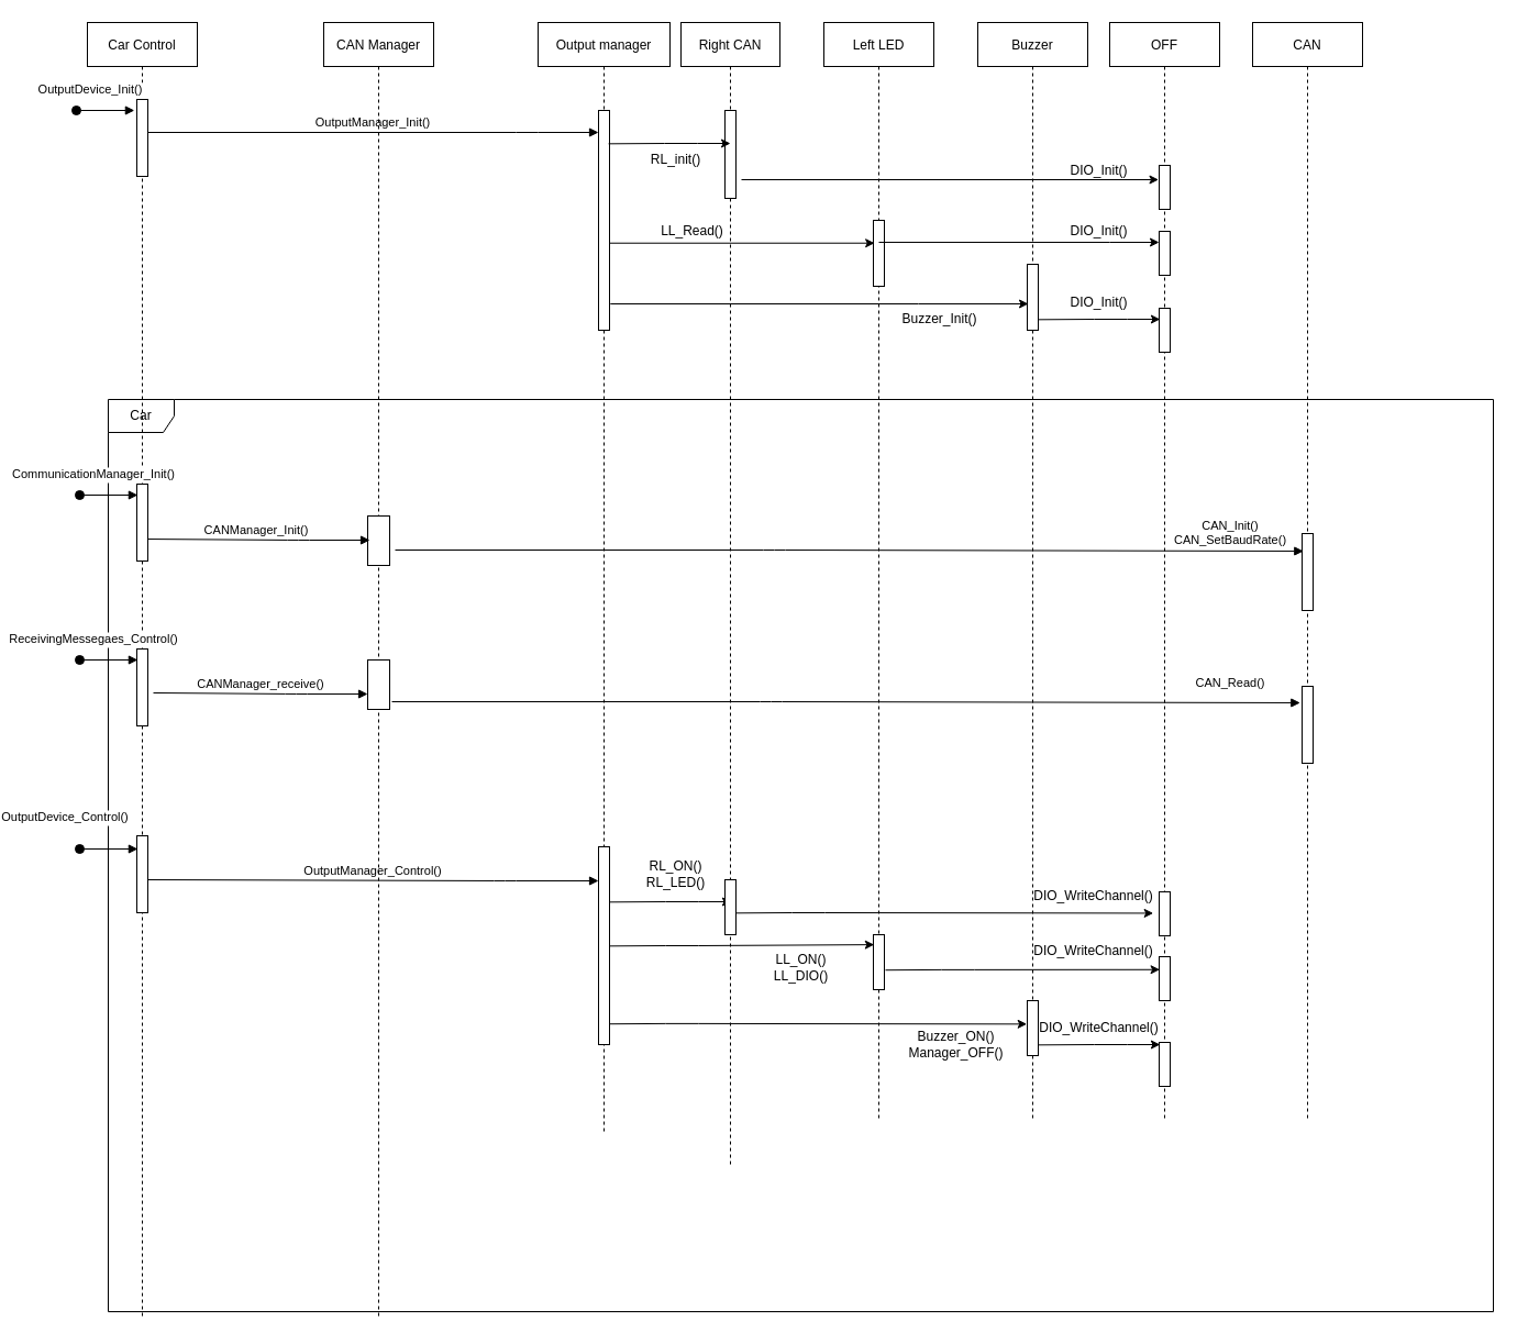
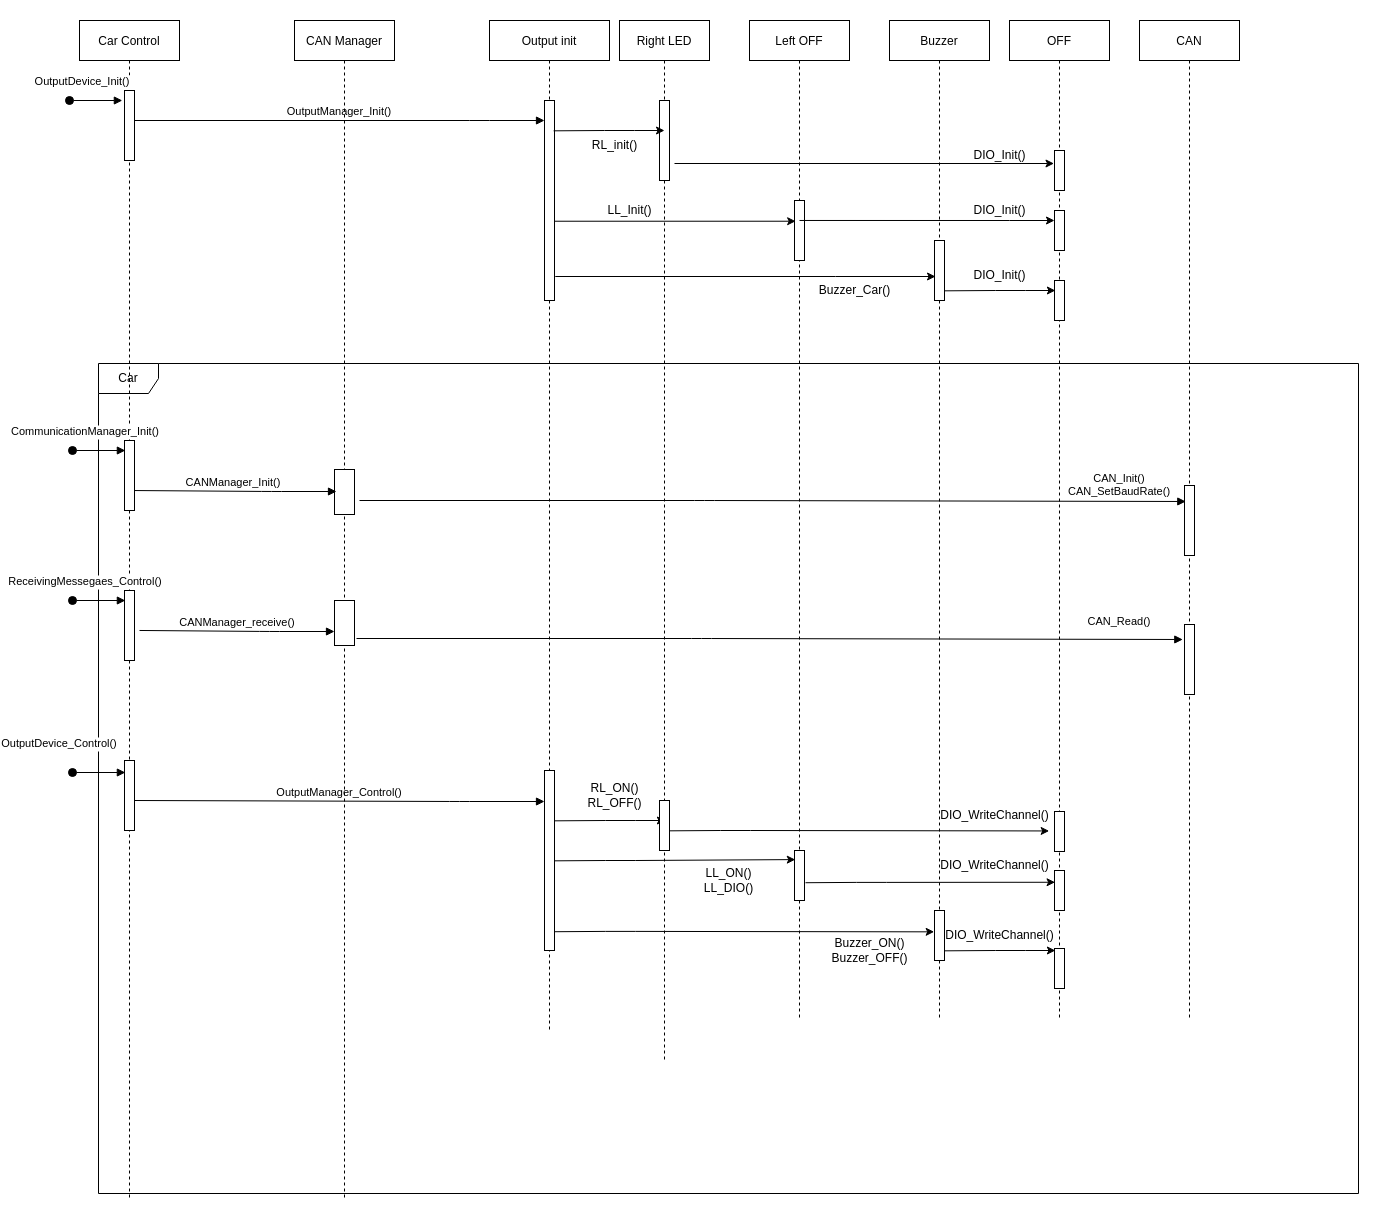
  <mxCell id="0" />
  <mxCell id="1" parent="0" />
  <mxCell id="2" value="Car" style="shape=umlFrame;whiteSpace=wrap;html=1;" vertex="1" parent="1"><mxGeometry x="49" y="363" width="1260" height="830" as="geometry" /></mxCell>
  <mxCell id="3" value="Car Control" style="shape=umlLifeline;perimeter=lifelinePerimeter;container=1;collapsible=0;recursiveResize=0;rounded=0;shadow=0;strokeWidth=1;" parent="1" vertex="1"><mxGeometry x="30" y="20" width="100" height="1180" as="geometry" /></mxCell>
  <mxCell id="4" value="" style="points=[];perimeter=orthogonalPerimeter;rounded=0;shadow=0;strokeWidth=1;" parent="3" vertex="1"><mxGeometry x="45" y="70" width="10" height="70" as="geometry" /></mxCell>
  <mxCell id="5" value="CommunicationManager_Init()" style="verticalAlign=bottom;startArrow=oval;endArrow=block;startSize=8;shadow=0;strokeWidth=1;entryX=-0.214;entryY=0.143;entryDx=0;entryDy=0;entryPerimeter=0;" edge="1" parent="3"><mxGeometry x="-0.5" y="10" relative="1" as="geometry"><mxPoint x="-7" y="430" as="sourcePoint" /><mxPoint x="45.86" y="430.01" as="targetPoint" /><mxPoint as="offset" /></mxGeometry></mxCell>
  <mxCell id="6" value="ReceivingMessegaes_Control()" style="verticalAlign=bottom;startArrow=oval;endArrow=block;startSize=8;shadow=0;strokeWidth=1;entryX=-0.214;entryY=0.143;entryDx=0;entryDy=0;entryPerimeter=0;" edge="1" parent="3"><mxGeometry x="-0.5" y="10" relative="1" as="geometry"><mxPoint x="-7" y="580.0" as="sourcePoint" /><mxPoint x="45.86" y="580.01" as="targetPoint" /><mxPoint as="offset" /></mxGeometry></mxCell>
  <mxCell id="7" value="" style="points=[];perimeter=orthogonalPerimeter;rounded=0;shadow=0;strokeWidth=1;" vertex="1" parent="3"><mxGeometry x="45" y="570" width="10" height="70" as="geometry" /></mxCell>
  <mxCell id="8" value="OutputDevice_Control()" style="verticalAlign=bottom;startArrow=oval;endArrow=block;startSize=8;shadow=0;strokeWidth=1;entryX=-0.214;entryY=0.143;entryDx=0;entryDy=0;entryPerimeter=0;" edge="1" parent="3"><mxGeometry x="-1" y="24" relative="1" as="geometry"><mxPoint x="-7" y="752.0" as="sourcePoint" /><mxPoint x="45.86" y="752.01" as="targetPoint" /><mxPoint x="-13" y="4" as="offset" /></mxGeometry></mxCell>
  <mxCell id="9" value="" style="points=[];perimeter=orthogonalPerimeter;rounded=0;shadow=0;strokeWidth=1;" vertex="1" parent="3"><mxGeometry x="45" y="740" width="10" height="70" as="geometry" /></mxCell>
  <mxCell id="10" value="OutputManager_Control()" style="verticalAlign=bottom;endArrow=block;shadow=0;strokeWidth=1;exitX=1.5;exitY=0.571;exitDx=0;exitDy=0;exitPerimeter=0;" edge="1" parent="3" target="23"><mxGeometry relative="1" as="geometry"><mxPoint x="55" y="780.0" as="sourcePoint" /><mxPoint x="250" y="781.03" as="targetPoint" /><Array as="points"><mxPoint x="380" y="781" /></Array></mxGeometry></mxCell>
  <mxCell id="11" value="OutputManager_Init()" style="verticalAlign=bottom;endArrow=block;shadow=0;strokeWidth=1;" parent="1" source="4" target="18" edge="1"><mxGeometry relative="1" as="geometry"><mxPoint x="185" y="100" as="sourcePoint" /><Array as="points"><mxPoint x="430" y="120" /></Array></mxGeometry></mxCell>
  <mxCell id="12" value="CAN Manager" style="shape=umlLifeline;perimeter=lifelinePerimeter;container=1;collapsible=0;recursiveResize=0;rounded=0;shadow=0;strokeWidth=1;" vertex="1" parent="1"><mxGeometry x="245" y="20" width="100" height="1180" as="geometry" /></mxCell>
  <mxCell id="13" value="" style="points=[];perimeter=orthogonalPerimeter;rounded=0;shadow=0;strokeWidth=1;direction=south;" vertex="1" parent="12"><mxGeometry x="40" y="449" width="20" height="45" as="geometry" /></mxCell>
  <mxCell id="14" value="CANManager_Init()" style="verticalAlign=bottom;endArrow=block;shadow=0;strokeWidth=1;" edge="1" parent="12"><mxGeometry relative="1" as="geometry"><mxPoint x="-165" y="470" as="sourcePoint" /><mxPoint x="42" y="471" as="targetPoint" /><Array as="points"><mxPoint x="-23" y="471" /></Array></mxGeometry></mxCell>
  <mxCell id="15" value="" style="points=[];perimeter=orthogonalPerimeter;rounded=0;shadow=0;strokeWidth=1;direction=south;" vertex="1" parent="12"><mxGeometry x="40" y="580" width="20" height="45" as="geometry" /></mxCell>
  <mxCell id="16" value="CANManager_receive()" style="verticalAlign=bottom;endArrow=block;shadow=0;strokeWidth=1;exitX=1.5;exitY=0.571;exitDx=0;exitDy=0;exitPerimeter=0;" edge="1" parent="12" source="7"><mxGeometry relative="1" as="geometry"><mxPoint x="-155" y="610" as="sourcePoint" /><mxPoint x="40" y="611" as="targetPoint" /><Array as="points"><mxPoint x="-25" y="611" /></Array></mxGeometry></mxCell>
- <mxCell id="17" value="Output manager" style="shape=umlLifeline;perimeter=lifelinePerimeter;container=1;collapsible=0;recursiveResize=0;rounded=0;shadow=0;strokeWidth=1;" vertex="1" parent="1"><mxGeometry x="440" y="20" width="120" height="1010" as="geometry" /></mxCell>
+ <mxCell id="17" value="Output init" style="shape=umlLifeline;perimeter=lifelinePerimeter;container=1;collapsible=0;recursiveResize=0;rounded=0;shadow=0;strokeWidth=1;" vertex="1" parent="1"><mxGeometry x="440" y="20" width="120" height="1010" as="geometry" /></mxCell>
  <mxCell id="18" value="" style="points=[];perimeter=orthogonalPerimeter;rounded=0;shadow=0;strokeWidth=1;" vertex="1" parent="17"><mxGeometry x="55" y="80" width="10" height="200" as="geometry" /></mxCell>
  <mxCell id="19" value="" style="endArrow=classic;html=1;rounded=0;exitX=0.076;exitY=1.011;exitDx=0;exitDy=0;exitPerimeter=0;" edge="1" parent="17"><mxGeometry width="50" height="50" relative="1" as="geometry"><mxPoint x="65" y="800.33" as="sourcePoint" /><mxPoint x="175.88" y="800" as="targetPoint" /><Array as="points"><mxPoint x="115.88" y="800" /><mxPoint x="145.88" y="800" /></Array></mxGeometry></mxCell>
  <mxCell id="20" value="" style="endArrow=classic;html=1;rounded=0;exitX=0.076;exitY=1.011;exitDx=0;exitDy=0;exitPerimeter=0;entryX=0.078;entryY=0.182;entryDx=0;entryDy=0;entryPerimeter=0;" edge="1" parent="17" target="28"><mxGeometry width="50" height="50" relative="1" as="geometry"><mxPoint x="65" y="840.33" as="sourcePoint" /><mxPoint x="175.88" y="840" as="targetPoint" /><Array as="points"><mxPoint x="115.88" y="840" /><mxPoint x="145.88" y="840" /></Array></mxGeometry></mxCell>
- <mxCell id="21" value="Right CAN" style="shape=umlLifeline;perimeter=lifelinePerimeter;container=1;collapsible=0;recursiveResize=0;rounded=0;shadow=0;strokeWidth=1;" vertex="1" parent="1"><mxGeometry x="570" y="20" width="90" height="1040" as="geometry" /></mxCell>
+ <mxCell id="21" value="Right LED" style="shape=umlLifeline;perimeter=lifelinePerimeter;container=1;collapsible=0;recursiveResize=0;rounded=0;shadow=0;strokeWidth=1;" vertex="1" parent="1"><mxGeometry x="570" y="20" width="90" height="1040" as="geometry" /></mxCell>
  <mxCell id="22" value="" style="points=[];perimeter=orthogonalPerimeter;rounded=0;shadow=0;strokeWidth=1;" vertex="1" parent="21"><mxGeometry x="40" y="80" width="10" height="80" as="geometry" /></mxCell>
  <mxCell id="23" value="" style="points=[];perimeter=orthogonalPerimeter;rounded=0;shadow=0;strokeWidth=1;" vertex="1" parent="21"><mxGeometry x="-75" y="750" width="10" height="180" as="geometry" /></mxCell>
  <mxCell id="24" value="" style="points=[];perimeter=orthogonalPerimeter;rounded=0;shadow=0;strokeWidth=1;" vertex="1" parent="21"><mxGeometry x="40" y="780" width="10" height="50" as="geometry" /></mxCell>
  <mxCell id="25" value="CAN_Init()&#10;CAN_SetBaudRate()" style="verticalAlign=bottom;endArrow=block;shadow=0;strokeWidth=1;entryX=0.463;entryY=0.481;entryDx=0;entryDy=0;entryPerimeter=0;" edge="1" parent="21" target="43"><mxGeometry x="0.84" y="1" relative="1" as="geometry"><mxPoint x="-260" y="480" as="sourcePoint" /><mxPoint x="150.0" y="480" as="targetPoint" /><Array as="points"><mxPoint x="85" y="480" /></Array><mxPoint as="offset" /></mxGeometry></mxCell>
- <mxCell id="26" value="Left LED" style="shape=umlLifeline;perimeter=lifelinePerimeter;container=1;collapsible=0;recursiveResize=0;rounded=0;shadow=0;strokeWidth=1;" vertex="1" parent="1"><mxGeometry x="700" y="20" width="100" height="1000" as="geometry" /></mxCell>
+ <mxCell id="26" value="Left OFF" style="shape=umlLifeline;perimeter=lifelinePerimeter;container=1;collapsible=0;recursiveResize=0;rounded=0;shadow=0;strokeWidth=1;" vertex="1" parent="1"><mxGeometry x="700" y="20" width="100" height="1000" as="geometry" /></mxCell>
  <mxCell id="27" value="" style="points=[];perimeter=orthogonalPerimeter;rounded=0;shadow=0;strokeWidth=1;" vertex="1" parent="26"><mxGeometry x="45" y="180" width="10" height="60" as="geometry" /></mxCell>
  <mxCell id="28" value="" style="points=[];perimeter=orthogonalPerimeter;rounded=0;shadow=0;strokeWidth=1;" vertex="1" parent="26"><mxGeometry x="45" y="830" width="10" height="50" as="geometry" /></mxCell>
  <mxCell id="29" value="" style="endArrow=classic;html=1;rounded=0;exitX=0.076;exitY=1.011;exitDx=0;exitDy=0;exitPerimeter=0;entryX=-0.033;entryY=0.427;entryDx=0;entryDy=0;entryPerimeter=0;" edge="1" parent="26"><mxGeometry width="50" height="50" relative="1" as="geometry"><mxPoint x="-80" y="810.33" as="sourcePoint" /><mxPoint x="299.67" y="810.45" as="targetPoint" /><Array as="points"><mxPoint x="-29.12" y="810" /><mxPoint x="0.88" y="810" /></Array></mxGeometry></mxCell>
  <mxCell id="30" value="Buzzer" style="shape=umlLifeline;perimeter=lifelinePerimeter;container=1;collapsible=0;recursiveResize=0;rounded=0;shadow=0;strokeWidth=1;" vertex="1" parent="1"><mxGeometry x="840" y="20" width="100" height="1000" as="geometry" /></mxCell>
  <mxCell id="31" value="" style="points=[];perimeter=orthogonalPerimeter;rounded=0;shadow=0;strokeWidth=1;" vertex="1" parent="30"><mxGeometry x="45" y="220" width="10" height="60" as="geometry" /></mxCell>
  <mxCell id="32" value="" style="endArrow=classic;html=1;rounded=0;exitX=0.076;exitY=1.011;exitDx=0;exitDy=0;exitPerimeter=0;" edge="1" parent="30"><mxGeometry width="50" height="50" relative="1" as="geometry"><mxPoint x="55.0" y="270.33" as="sourcePoint" /><mxPoint x="165.88" y="270" as="targetPoint" /><Array as="points"><mxPoint x="105.88" y="270" /><mxPoint x="135.88" y="270" /></Array></mxGeometry></mxCell>
  <mxCell id="33" value="" style="points=[];perimeter=orthogonalPerimeter;rounded=0;shadow=0;strokeWidth=1;" vertex="1" parent="30"><mxGeometry x="45" y="890" width="10" height="50" as="geometry" /></mxCell>
  <mxCell id="34" value="" style="endArrow=classic;html=1;rounded=0;exitX=0.076;exitY=1.011;exitDx=0;exitDy=0;exitPerimeter=0;entryX=0.057;entryY=0.294;entryDx=0;entryDy=0;entryPerimeter=0;" edge="1" parent="30" target="41"><mxGeometry width="50" height="50" relative="1" as="geometry"><mxPoint x="-84" y="862.23" as="sourcePoint" /><mxPoint x="156.78" y="861.0" as="targetPoint" /><Array as="points"><mxPoint x="-33.12" y="861.9" /><mxPoint x="-3.12" y="861.9" /></Array></mxGeometry></mxCell>
  <mxCell id="35" value="" style="endArrow=classic;html=1;rounded=0;exitX=0.076;exitY=1.011;exitDx=0;exitDy=0;exitPerimeter=0;" edge="1" parent="30"><mxGeometry width="50" height="50" relative="1" as="geometry"><mxPoint x="55" y="930.33" as="sourcePoint" /><mxPoint x="165.88" y="930" as="targetPoint" /><Array as="points"><mxPoint x="105.88" y="930" /><mxPoint x="135.88" y="930" /></Array></mxGeometry></mxCell>
  <mxCell id="36" value="OFF" style="shape=umlLifeline;perimeter=lifelinePerimeter;container=1;collapsible=0;recursiveResize=0;rounded=0;shadow=0;strokeWidth=1;" vertex="1" parent="1"><mxGeometry x="960" y="20" width="100" height="1000" as="geometry" /></mxCell>
  <mxCell id="37" value="" style="points=[];perimeter=orthogonalPerimeter;rounded=0;shadow=0;strokeWidth=1;" vertex="1" parent="36"><mxGeometry x="45" y="130" width="10" height="40" as="geometry" /></mxCell>
  <mxCell id="38" value="" style="points=[];perimeter=orthogonalPerimeter;rounded=0;shadow=0;strokeWidth=1;" vertex="1" parent="36"><mxGeometry x="45" y="190" width="10" height="40" as="geometry" /></mxCell>
  <mxCell id="39" value="" style="points=[];perimeter=orthogonalPerimeter;rounded=0;shadow=0;strokeWidth=1;" vertex="1" parent="36"><mxGeometry x="45" y="260" width="10" height="40" as="geometry" /></mxCell>
  <mxCell id="40" value="" style="points=[];perimeter=orthogonalPerimeter;rounded=0;shadow=0;strokeWidth=1;" vertex="1" parent="36"><mxGeometry x="45" y="791" width="10" height="40" as="geometry" /></mxCell>
  <mxCell id="41" value="" style="points=[];perimeter=orthogonalPerimeter;rounded=0;shadow=0;strokeWidth=1;" vertex="1" parent="36"><mxGeometry x="45" y="850" width="10" height="40" as="geometry" /></mxCell>
  <mxCell id="42" value="" style="points=[];perimeter=orthogonalPerimeter;rounded=0;shadow=0;strokeWidth=1;" vertex="1" parent="36"><mxGeometry x="45" y="928" width="10" height="40" as="geometry" /></mxCell>
  <mxCell id="43" value="CAN" style="shape=umlLifeline;perimeter=lifelinePerimeter;container=1;collapsible=0;recursiveResize=0;rounded=0;shadow=0;strokeWidth=1;" vertex="1" parent="1"><mxGeometry x="1090" y="20" width="100" height="1000" as="geometry" /></mxCell>
  <mxCell id="44" value="" style="points=[];perimeter=orthogonalPerimeter;rounded=0;shadow=0;strokeWidth=1;" vertex="1" parent="43"><mxGeometry x="45" y="465" width="10" height="70" as="geometry" /></mxCell>
  <mxCell id="45" value="" style="points=[];perimeter=orthogonalPerimeter;rounded=0;shadow=0;strokeWidth=1;" vertex="1" parent="43"><mxGeometry x="45" y="604" width="10" height="70" as="geometry" /></mxCell>
  <mxCell id="46" value="OutputDevice_Init()" style="verticalAlign=bottom;startArrow=oval;endArrow=block;startSize=8;shadow=0;strokeWidth=1;entryX=-0.214;entryY=0.143;entryDx=0;entryDy=0;entryPerimeter=0;" parent="1" target="4" edge="1"><mxGeometry x="-0.5" y="10" relative="1" as="geometry"><mxPoint x="20" y="100" as="sourcePoint" /><mxPoint x="75" y="110" as="targetPoint" /><mxPoint as="offset" /></mxGeometry></mxCell>
  <mxCell id="47" value="" style="endArrow=classic;html=1;rounded=0;exitX=0.076;exitY=1.011;exitDx=0;exitDy=0;exitPerimeter=0;" edge="1" parent="1"><mxGeometry width="50" height="50" relative="1" as="geometry"><mxPoint x="504.12" y="130.33" as="sourcePoint" /><mxPoint x="615" y="130" as="targetPoint" /><Array as="points"><mxPoint x="555" y="130" /><mxPoint x="585" y="130" /></Array></mxGeometry></mxCell>
  <mxCell id="48" value="" style="endArrow=classic;html=1;rounded=0;" edge="1" parent="1"><mxGeometry width="50" height="50" relative="1" as="geometry"><mxPoint x="625" y="163" as="sourcePoint" /><mxPoint x="1004.5" y="163" as="targetPoint" /></mxGeometry></mxCell>
  <mxCell id="49" value="DIO_Init()" style="text;html=1;align=center;verticalAlign=middle;resizable=0;points=[];autosize=1;strokeColor=none;fillColor=none;" vertex="1" parent="1"><mxGeometry x="910" y="140" width="80" height="30" as="geometry" /></mxCell>
  <mxCell id="50" value="" style="endArrow=classic;html=1;rounded=0;entryX=0.214;entryY=0.762;entryDx=0;entryDy=0;entryPerimeter=0;" edge="1" parent="1" source="18"><mxGeometry width="50" height="50" relative="1" as="geometry"><mxPoint x="510" y="221" as="sourcePoint" /><mxPoint x="746.14" y="220.72" as="targetPoint" /></mxGeometry></mxCell>
- <mxCell id="51" value="LL_Read()" style="text;html=1;align=center;verticalAlign=middle;resizable=0;points=[];autosize=1;strokeColor=none;fillColor=none;" vertex="1" parent="1"><mxGeometry x="545" y="195" width="70" height="30" as="geometry" /></mxCell>
+ <mxCell id="51" value="LL_Init()" style="text;html=1;align=center;verticalAlign=middle;resizable=0;points=[];autosize=1;strokeColor=none;fillColor=none;" vertex="1" parent="1"><mxGeometry x="545" y="195" width="70" height="30" as="geometry" /></mxCell>
  <mxCell id="52" value="" style="endArrow=classic;html=1;rounded=0;" edge="1" parent="1"><mxGeometry width="50" height="50" relative="1" as="geometry"><mxPoint x="505.81" y="276" as="sourcePoint" /><mxPoint x="886" y="276" as="targetPoint" /><Array as="points"><mxPoint x="786" y="276" /></Array></mxGeometry></mxCell>
- <mxCell id="53" value="Buzzer_Init()" style="text;html=1;align=center;verticalAlign=middle;resizable=0;points=[];autosize=1;strokeColor=none;fillColor=none;" vertex="1" parent="1"><mxGeometry x="760" y="275" width="90" height="30" as="geometry" /></mxCell>
+ <mxCell id="53" value="Buzzer_Car()" style="text;html=1;align=center;verticalAlign=middle;resizable=0;points=[];autosize=1;strokeColor=none;fillColor=none;" vertex="1" parent="1"><mxGeometry x="760" y="275" width="90" height="30" as="geometry" /></mxCell>
  <mxCell id="54" value="" style="endArrow=classic;html=1;rounded=0;exitX=0.5;exitY=0.333;exitDx=0;exitDy=0;exitPerimeter=0;" edge="1" parent="1" source="27"><mxGeometry width="50" height="50" relative="1" as="geometry"><mxPoint x="760" y="220" as="sourcePoint" /><mxPoint x="1005" y="220" as="targetPoint" /><Array as="points"><mxPoint x="960" y="220" /></Array></mxGeometry></mxCell>
  <mxCell id="55" value="DIO_Init()" style="text;html=1;align=center;verticalAlign=middle;resizable=0;points=[];autosize=1;strokeColor=none;fillColor=none;" vertex="1" parent="1"><mxGeometry x="910" y="195" width="80" height="30" as="geometry" /></mxCell>
  <mxCell id="56" value="" style="points=[];perimeter=orthogonalPerimeter;rounded=0;shadow=0;strokeWidth=1;" vertex="1" parent="1"><mxGeometry x="75" y="440" width="10" height="70" as="geometry" /></mxCell>
  <mxCell id="57" value="RL_init()" style="text;html=1;align=center;verticalAlign=middle;resizable=0;points=[];autosize=1;strokeColor=none;fillColor=none;" vertex="1" parent="1"><mxGeometry x="530" y="130" width="70" height="30" as="geometry" /></mxCell>
  <mxCell id="58" value="DIO_Init()" style="text;html=1;align=center;verticalAlign=middle;resizable=0;points=[];autosize=1;strokeColor=none;fillColor=none;" vertex="1" parent="1"><mxGeometry x="910" y="260" width="80" height="30" as="geometry" /></mxCell>
  <mxCell id="59" value="CAN_Read()" style="verticalAlign=bottom;endArrow=block;shadow=0;strokeWidth=1;entryX=0.463;entryY=0.481;entryDx=0;entryDy=0;entryPerimeter=0;" edge="1" parent="1"><mxGeometry x="0.847" y="9" relative="1" as="geometry"><mxPoint x="307" y="638" as="sourcePoint" /><mxPoint x="1133.3" y="639" as="targetPoint" /><Array as="points"><mxPoint x="652" y="638" /></Array><mxPoint as="offset" /></mxGeometry></mxCell>
  <mxCell id="60" value="" style="endArrow=classic;html=1;rounded=0;exitX=0.076;exitY=1.011;exitDx=0;exitDy=0;exitPerimeter=0;entryX=-0.033;entryY=0.427;entryDx=0;entryDy=0;entryPerimeter=0;" edge="1" parent="1" target="33"><mxGeometry width="50" height="50" relative="1" as="geometry"><mxPoint x="505" y="931.23" as="sourcePoint" /><mxPoint x="745.78" y="930" as="targetPoint" /><Array as="points"><mxPoint x="555.88" y="930.9" /><mxPoint x="585.88" y="930.9" /></Array></mxGeometry></mxCell>
- <mxCell id="61" value="RL_ON()&lt;br&gt;RL_LED()" style="text;html=1;align=center;verticalAlign=middle;resizable=0;points=[];autosize=1;strokeColor=none;fillColor=none;" vertex="1" parent="1"><mxGeometry x="525" y="775" width="80" height="40" as="geometry" /></mxCell>
+ <mxCell id="61" value="RL_ON()&lt;br&gt;RL_OFF()" style="text;html=1;align=center;verticalAlign=middle;resizable=0;points=[];autosize=1;strokeColor=none;fillColor=none;" vertex="1" parent="1"><mxGeometry x="525" y="775" width="80" height="40" as="geometry" /></mxCell>
  <mxCell id="62" value="LL_ON()&lt;br&gt;LL_DIO()" style="text;html=1;align=center;verticalAlign=middle;resizable=0;points=[];autosize=1;strokeColor=none;fillColor=none;" vertex="1" parent="1"><mxGeometry x="639" y="860" width="80" height="40" as="geometry" /></mxCell>
- <mxCell id="63" value="Buzzer_ON()&lt;br&gt;Manager_OFF()" style="text;html=1;align=center;verticalAlign=middle;resizable=0;points=[];autosize=1;strokeColor=none;fillColor=none;" vertex="1" parent="1"><mxGeometry x="770" y="930" width="100" height="40" as="geometry" /></mxCell>
+ <mxCell id="63" value="Buzzer_ON()&lt;br&gt;Buzzer_OFF()" style="text;html=1;align=center;verticalAlign=middle;resizable=0;points=[];autosize=1;strokeColor=none;fillColor=none;" vertex="1" parent="1"><mxGeometry x="770" y="930" width="100" height="40" as="geometry" /></mxCell>
  <mxCell id="64" value="DIO_WriteChannel()" style="text;html=1;align=center;verticalAlign=middle;resizable=0;points=[];autosize=1;strokeColor=none;fillColor=none;" vertex="1" parent="1"><mxGeometry x="880" y="800" width="130" height="30" as="geometry" /></mxCell>
  <mxCell id="65" value="DIO_WriteChannel()" style="text;html=1;align=center;verticalAlign=middle;resizable=0;points=[];autosize=1;strokeColor=none;fillColor=none;" vertex="1" parent="1"><mxGeometry x="880" y="850" width="130" height="30" as="geometry" /></mxCell>
  <mxCell id="66" value="DIO_WriteChannel()" style="text;html=1;align=center;verticalAlign=middle;resizable=0;points=[];autosize=1;strokeColor=none;fillColor=none;" vertex="1" parent="1"><mxGeometry x="885" y="920" width="130" height="30" as="geometry" /></mxCell>
